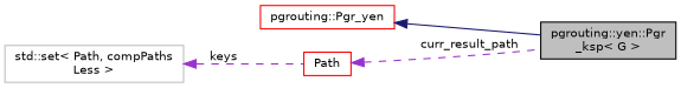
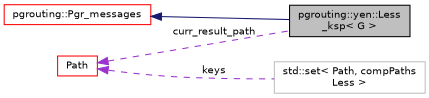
  digraph {
    rankdir=LR
    node [color=red fillcolor=white fontname=Helvetica fontsize=10 shape=record style=filled]
    edge [color=darkorchid3 dir=back fontname=Helvetica fontsize=10 labelfontname=Helvetica labelfontsize=10 style=dashed]
-   n1 [color=black fillcolor=grey75 fontcolor=black height=0.2 label="pgrouting::yen::Pgr\l_ksp\< G \>" width=0.4]
-   n2 [height=0.2 label="pgrouting::Pgr_yen" width=0.4]
+   n1 [color=black fillcolor=grey75 fontcolor=black height=0.2 label="pgrouting::yen::Less\l_ksp\< G \>" width=0.4]
+   n2 [height=0.2 label="pgrouting::Pgr_messages" width=0.4]
    n3 [height=0.2 label=Path width=0.4]
    n4 [color=grey75 height=0.2 label="std::set\< Path, compPaths\lLess \>" width=0.4]
    n2 -> n1 [color=midnightblue style=solid]
    n3 -> n1 [label=" curr_result_path"]
-   n4 -> n3 [label=" keys"]
+   n3 -> n4 [label=" keys"]
  }
